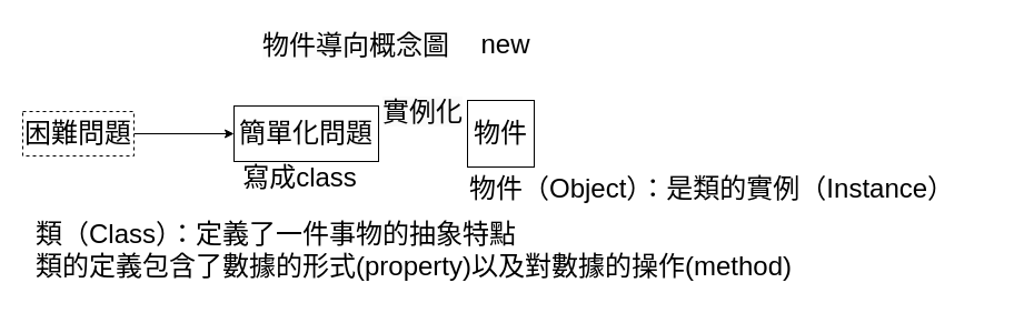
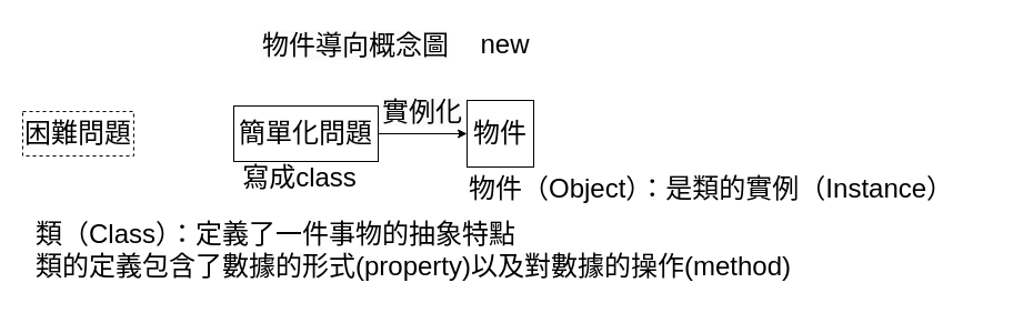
  <mxCell id="0" />
  <mxCell id="1" parent="0" />
- <mxCell id="2" style="edgeStyle=orthogonalEdgeStyle;rounded=0;orthogonalLoop=1;jettySize=auto;html=1;exitX=1;exitY=0.5;exitDx=0;exitDy=0;entryX=0;entryY=0.5;entryDx=0;entryDy=0;fontSize=24;" parent="1" source="3" target="6" edge="1"><mxGeometry relative="1" as="geometry" /></mxCell>
  <mxCell id="3" value="&lt;font style=&quot;font-size: 24px;&quot;&gt;困難問題&lt;/font&gt;" style="rounded=0;whiteSpace=wrap;html=1;dashed=1;" parent="1" vertex="1"><mxGeometry x="20" y="100" width="100" height="40" as="geometry" /></mxCell>
  <mxCell id="4" value="&lt;span style=&quot;color: rgb(0, 0, 0); font-family: Helvetica; font-size: 24px; font-style: normal; font-variant-ligatures: normal; font-variant-caps: normal; font-weight: 400; letter-spacing: normal; orphans: 2; text-indent: 0px; text-transform: none; widows: 2; word-spacing: 0px; -webkit-text-stroke-width: 0px; background-color: rgb(251, 251, 251); text-decoration-thickness: initial; text-decoration-style: initial; text-decoration-color: initial; float: none; display: inline !important;&quot;&gt;物件導向概念圖&lt;br&gt;&lt;br&gt;&lt;/span&gt;" style="text;whiteSpace=wrap;html=1;fontSize=24;align=center;" parent="1" vertex="1"><mxGeometry x="230" width="180" height="50" as="geometry" y="20" /></mxCell>
+ <mxCell id="5" style="edgeStyle=orthogonalEdgeStyle;rounded=0;orthogonalLoop=1;jettySize=auto;html=1;exitX=1;exitY=0.5;exitDx=0;exitDy=0;entryX=0;entryY=0.5;entryDx=0;entryDy=0;" edge="1" parent="1" source="6" target="8"><mxGeometry relative="1" as="geometry" /></mxCell>
  <mxCell id="6" value="簡單化問題" style="rounded=0;whiteSpace=wrap;html=1;fontSize=24;" parent="1" vertex="1"><mxGeometry x="210" y="95" width="130" height="50" as="geometry" /></mxCell>
  <mxCell id="7" value="&lt;span style=&quot;color: rgb(0, 0, 0); font-family: Helvetica; font-size: 24px; font-style: normal; font-variant-ligatures: normal; font-variant-caps: normal; font-weight: 400; letter-spacing: normal; orphans: 2; text-indent: 0px; text-transform: none; widows: 2; word-spacing: 0px; -webkit-text-stroke-width: 0px; background-color: rgb(251, 251, 251); text-decoration-thickness: initial; text-decoration-style: initial; text-decoration-color: initial; float: none; display: inline !important;&quot;&gt;實例化&lt;/span&gt;" style="text;whiteSpace=wrap;html=1;fontSize=24;align=center;" parent="1" vertex="1"><mxGeometry x="340" y="80" width="80" height="40" as="geometry" /></mxCell>
  <mxCell id="8" value="物件" style="rounded=0;whiteSpace=wrap;html=1;fontSize=24;" parent="1" vertex="1"><mxGeometry x="420" y="90" width="60" height="60" as="geometry" /></mxCell>
  <mxCell id="9" value="類（Class）：定義了一件事物的抽象特點&lt;br&gt;類的定義包含了數據的形式(property)以及對數據的操作(method)" style="text;html=1;align=left;verticalAlign=middle;resizable=0;points=[];autosize=1;strokeColor=none;fillColor=none;fontSize=24;" parent="1" vertex="1"><mxGeometry x="30" y="190" width="700" height="70" as="geometry" /></mxCell>
  <mxCell id="10" value="物件（Object）：是類的實例（Instance）" style="text;html=1;align=left;verticalAlign=middle;resizable=0;points=[];autosize=1;strokeColor=none;fillColor=none;fontSize=24;" parent="1" vertex="1"><mxGeometry x="420" y="150" width="470" height="40" as="geometry" /></mxCell>
  <mxCell id="11" value="寫成class" style="text;html=1;align=center;verticalAlign=middle;resizable=0;points=[];autosize=1;strokeColor=none;fillColor=none;fontSize=24;" parent="1" vertex="1"><mxGeometry x="204" y="140" width="130" height="40" as="geometry" /></mxCell>
  <mxCell id="12" value="new" style="text;html=1;align=center;verticalAlign=middle;resizable=0;points=[];autosize=1;strokeColor=none;fillColor=none;fontSize=24;" vertex="1" parent="1"><mxGeometry x="419" y="20" width="70" height="40" as="geometry" /></mxCell>
